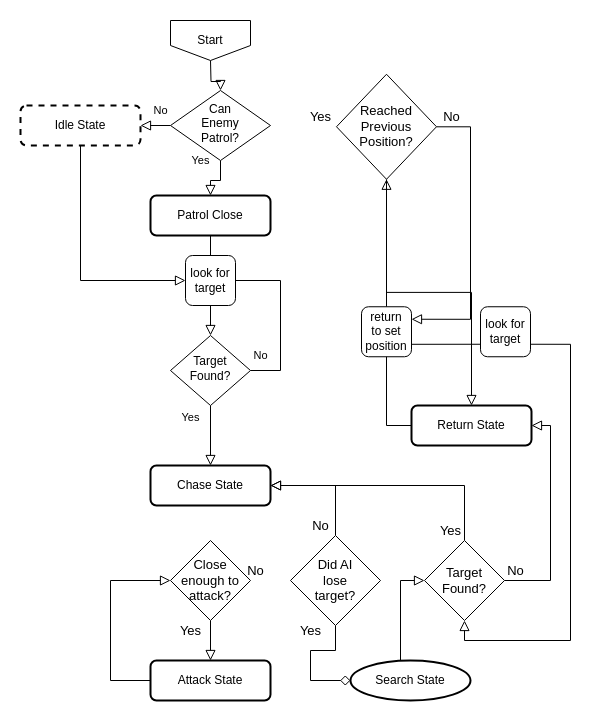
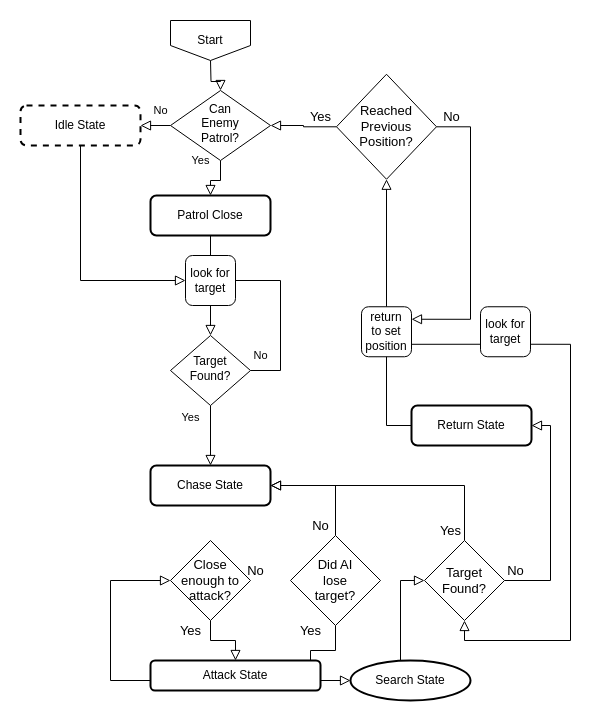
  <mxCell id="0" />
  <mxCell id="1" parent="0" />
  <mxCell id="2" value="" style="rounded=0;html=1;jettySize=auto;orthogonalLoop=1;fontSize=11;endArrow=block;endFill=0;endSize=8;strokeWidth=1;shadow=0;labelBackgroundColor=none;edgeStyle=orthogonalEdgeStyle;" parent="1" target="5" edge="1"><mxGeometry relative="1" as="geometry"><mxPoint x="210" y="60" as="sourcePoint" /></mxGeometry></mxCell>
  <mxCell id="3" value="Yes" style="rounded=0;html=1;jettySize=auto;orthogonalLoop=1;fontSize=11;endArrow=block;endFill=0;endSize=8;strokeWidth=1;shadow=0;labelBackgroundColor=none;edgeStyle=orthogonalEdgeStyle;entryX=0.5;entryY=0;entryDx=0;entryDy=0;" parent="1" source="5" target="14" edge="1"><mxGeometry x="-0.999" y="-20" relative="1" as="geometry"><mxPoint as="offset" /></mxGeometry></mxCell>
  <mxCell id="4" value="No" style="edgeStyle=orthogonalEdgeStyle;rounded=0;html=1;jettySize=auto;orthogonalLoop=1;fontSize=11;endArrow=block;endFill=0;endSize=8;strokeWidth=1;shadow=0;labelBackgroundColor=none;" parent="1" source="5" target="7" edge="1"><mxGeometry x="-0.6" y="-15" relative="1" as="geometry"><mxPoint as="offset" /></mxGeometry></mxCell>
  <mxCell id="5" value="&lt;div&gt;&lt;span&gt;Can&lt;/span&gt;&lt;/div&gt;&lt;div&gt;&lt;span&gt;Enemy&lt;/span&gt;&lt;/div&gt;&lt;div&gt;&lt;span&gt;Patrol?&lt;/span&gt;&lt;/div&gt;" style="rhombus;whiteSpace=wrap;html=1;shadow=0;fontFamily=Helvetica;fontSize=12;align=center;strokeWidth=1;spacing=6;spacingTop=-4;" parent="1" vertex="1"><mxGeometry x="170" y="90" width="100" height="70" as="geometry" /></mxCell>
  <mxCell id="6" style="edgeStyle=orthogonalEdgeStyle;rounded=0;orthogonalLoop=1;jettySize=auto;html=1;entryX=0;entryY=0.5;entryDx=0;entryDy=0;fontSize=13;endArrow=block;endFill=0;endSize=8;strokeWidth=1;" edge="1" parent="1" source="7" target="16"><mxGeometry relative="1" as="geometry"><Array as="points"><mxPoint x="80" y="280" /></Array></mxGeometry></mxCell>
  <mxCell id="7" value="Idle State" style="rounded=1;whiteSpace=wrap;html=1;fontSize=12;glass=0;strokeWidth=2;shadow=0;dashed=1;" parent="1" vertex="1"><mxGeometry x="20" y="105" width="120" height="40" as="geometry" /></mxCell>
  <mxCell id="8" value="No" style="rounded=0;html=1;jettySize=auto;orthogonalLoop=1;fontSize=11;endArrow=block;endFill=0;endSize=8;strokeWidth=1;shadow=0;labelBackgroundColor=none;edgeStyle=orthogonalEdgeStyle;" parent="1" source="10" target="11" edge="1"><mxGeometry x="-1" y="71" relative="1" as="geometry"><mxPoint x="-21" y="-50" as="offset" /></mxGeometry></mxCell>
  <mxCell id="9" value="Yes" style="edgeStyle=orthogonalEdgeStyle;rounded=0;html=1;jettySize=auto;orthogonalLoop=1;fontSize=11;endArrow=none;endFill=0;endSize=8;strokeWidth=1;shadow=0;labelBackgroundColor=none;exitX=1;exitY=0.5;exitDx=0;exitDy=0;startArrow=none;" parent="1" source="16" edge="1"><mxGeometry x="0.111" y="141" relative="1" as="geometry"><mxPoint x="121" y="140" as="offset" /><mxPoint x="210" y="255" as="targetPoint" /><Array as="points" /></mxGeometry></mxCell>
  <mxCell id="10" value="Target &lt;br&gt;Found?" style="rhombus;whiteSpace=wrap;html=1;shadow=0;fontFamily=Helvetica;fontSize=12;align=center;strokeWidth=1;spacing=6;spacingTop=-4;" parent="1" vertex="1"><mxGeometry x="170" y="335" width="80" height="70" as="geometry" /></mxCell>
  <mxCell id="11" value="Chase State" style="rounded=1;whiteSpace=wrap;html=1;fontSize=12;glass=0;strokeWidth=2;shadow=0;" parent="1" vertex="1"><mxGeometry x="150" y="465" width="120" height="40" as="geometry" /></mxCell>
  <mxCell id="12" value="Start" style="shape=offPageConnector;whiteSpace=wrap;html=1;" vertex="1" parent="1"><mxGeometry x="170" y="20" width="80" height="40" as="geometry" /></mxCell>
  <mxCell id="13" style="edgeStyle=orthogonalEdgeStyle;rounded=0;orthogonalLoop=1;jettySize=auto;html=1;endArrow=block;endFill=0;strokeWidth=1;endSize=8;startArrow=none;entryX=0.5;entryY=0;entryDx=0;entryDy=0;" edge="1" parent="1" source="16" target="10"><mxGeometry relative="1" as="geometry"><mxPoint x="230" y="330" as="targetPoint" /></mxGeometry></mxCell>
  <mxCell id="14" value="Patrol Close" style="rounded=1;whiteSpace=wrap;html=1;fontSize=12;glass=0;strokeWidth=2;shadow=0;" vertex="1" parent="1"><mxGeometry x="150" y="195" width="120" height="40" as="geometry" /></mxCell>
  <mxCell id="15" value="" style="edgeStyle=orthogonalEdgeStyle;rounded=0;orthogonalLoop=1;jettySize=auto;html=1;entryX=0.5;entryY=0;entryDx=0;entryDy=0;endArrow=none;endFill=0;strokeWidth=1;endSize=8;" edge="1" parent="1" source="14" target="16"><mxGeometry relative="1" as="geometry"><mxPoint x="210" y="235" as="sourcePoint" /><mxPoint x="210" y="335" as="targetPoint" /><Array as="points" /></mxGeometry></mxCell>
  <mxCell id="16" value="look for&lt;br&gt;target" style="rounded=1;whiteSpace=wrap;html=1;absoluteArcSize=1;arcSize=14;strokeWidth=1;align=center;" vertex="1" parent="1"><mxGeometry x="185" y="255" width="50" height="50" as="geometry" /></mxCell>
  <mxCell id="17" value="" style="edgeStyle=orthogonalEdgeStyle;rounded=0;html=1;jettySize=auto;orthogonalLoop=1;fontSize=11;endArrow=none;endFill=0;endSize=8;strokeWidth=1;shadow=0;labelBackgroundColor=none;exitX=1;exitY=0.5;exitDx=0;exitDy=0;entryX=1;entryY=0.5;entryDx=0;entryDy=0;" edge="1" parent="1" source="10" target="16"><mxGeometry x="-1" y="-75" relative="1" as="geometry"><mxPoint x="-60" y="-30" as="offset" /><mxPoint x="250" y="370" as="sourcePoint" /><mxPoint x="270" y="275" as="targetPoint" /><Array as="points"><mxPoint x="280" y="370" /><mxPoint x="280" y="280" /></Array></mxGeometry></mxCell>
  <mxCell id="18" style="edgeStyle=orthogonalEdgeStyle;rounded=0;orthogonalLoop=1;jettySize=auto;html=1;entryX=0.5;entryY=0;entryDx=0;entryDy=0;fontSize=13;endArrow=block;endFill=0;endSize=8;strokeWidth=1;" edge="1" parent="1" source="19" target="43"><mxGeometry relative="1" as="geometry" /></mxCell>
  <mxCell id="19" value="Close&lt;br&gt;enough to attack?" style="strokeWidth=1;html=1;shape=mxgraph.flowchart.decision;whiteSpace=wrap;fontSize=13;align=center;" vertex="1" parent="1"><mxGeometry x="170" y="540" width="80" height="80" as="geometry" /></mxCell>
  <mxCell id="20" value="Yes" style="text;html=1;resizable=0;autosize=1;align=center;verticalAlign=middle;points=[];fillColor=none;strokeColor=none;rounded=0;fontSize=13;" vertex="1" parent="1"><mxGeometry x="170" y="620" width="40" height="20" as="geometry" /></mxCell>
  <mxCell id="21" value="No" style="text;html=1;resizable=0;autosize=1;align=center;verticalAlign=middle;points=[];fillColor=none;strokeColor=none;rounded=0;fontSize=13;" vertex="1" parent="1"><mxGeometry x="240" y="560" width="30" height="20" as="geometry" /></mxCell>
  <mxCell id="22" style="edgeStyle=orthogonalEdgeStyle;rounded=0;orthogonalLoop=1;jettySize=auto;html=1;exitX=0.5;exitY=0;exitDx=0;exitDy=0;fontSize=13;endArrow=block;endFill=0;endSize=8;strokeWidth=1;entryX=0;entryY=0.5;entryDx=0;entryDy=0;entryPerimeter=0;" edge="1" parent="1" source="23" target="41"><mxGeometry relative="1" as="geometry"><mxPoint x="490" y="579.571" as="targetPoint" /><Array as="points"><mxPoint x="400" y="660" /><mxPoint x="400" y="580" /></Array></mxGeometry></mxCell>
  <mxCell id="23" value="Search State" style="ellipse;whiteSpace=wrap;html=1;fontSize=12;glass=0;strokeWidth=2;shadow=0;" vertex="1" parent="1"><mxGeometry x="350" y="660" width="120" height="40" as="geometry" /></mxCell>
  <mxCell id="24" style="edgeStyle=orthogonalEdgeStyle;rounded=0;orthogonalLoop=1;jettySize=auto;html=1;entryX=0.5;entryY=1;entryDx=0;entryDy=0;entryPerimeter=0;fontSize=13;endArrow=block;endFill=0;endSize=8;strokeWidth=1;startArrow=none;" edge="1" parent="1" source="29" target="28"><mxGeometry relative="1" as="geometry" /></mxCell>
  <mxCell id="25" value="Return State" style="rounded=1;whiteSpace=wrap;html=1;fontSize=12;glass=0;strokeWidth=2;shadow=0;" vertex="1" parent="1"><mxGeometry x="411" y="405" width="120" height="40" as="geometry" /></mxCell>
- <mxCell id="26" style="edgeStyle=orthogonalEdgeStyle;rounded=0;orthogonalLoop=1;jettySize=auto;html=1;fontSize=13;endArrow=block;endFill=0;endSize=8;strokeWidth=1;" edge="1" parent="1" source="28" target="25"><mxGeometry relative="1" as="geometry" /></mxCell>
+ <mxCell id="26" style="edgeStyle=orthogonalEdgeStyle;rounded=0;orthogonalLoop=1;jettySize=auto;html=1;entryX=1;entryY=0.5;entryDx=0;entryDy=0;fontSize=13;endArrow=block;endFill=0;endSize=8;strokeWidth=1;" edge="1" parent="1" source="28" target="5"><mxGeometry relative="1" as="geometry" /></mxCell>
  <mxCell id="27" style="edgeStyle=orthogonalEdgeStyle;rounded=0;orthogonalLoop=1;jettySize=auto;html=1;fontSize=13;endArrow=block;endFill=0;endSize=8;strokeWidth=1;entryX=1;entryY=0.25;entryDx=0;entryDy=0;" edge="1" parent="1" source="28" target="29"><mxGeometry relative="1" as="geometry"><mxPoint x="476" y="341.25" as="targetPoint" /><Array as="points"><mxPoint x="470" y="126" /><mxPoint x="470" y="319" /></Array></mxGeometry></mxCell>
  <mxCell id="28" value="Reached Previous Position?" style="strokeWidth=1;html=1;shape=mxgraph.flowchart.decision;whiteSpace=wrap;fontSize=13;align=center;" vertex="1" parent="1"><mxGeometry x="336" y="73.75" width="100" height="105" as="geometry" /></mxCell>
  <mxCell id="29" value="return &lt;br&gt;to set position" style="rounded=1;whiteSpace=wrap;html=1;absoluteArcSize=1;arcSize=14;strokeWidth=1;align=center;" vertex="1" parent="1"><mxGeometry x="361" y="306.25" width="50" height="50" as="geometry" /></mxCell>
  <mxCell id="30" value="" style="edgeStyle=orthogonalEdgeStyle;rounded=0;orthogonalLoop=1;jettySize=auto;html=1;entryX=0.5;entryY=1;entryDx=0;entryDy=0;entryPerimeter=0;fontSize=13;endArrow=none;endFill=0;endSize=8;strokeWidth=1;" edge="1" parent="1" source="25" target="29"><mxGeometry relative="1" as="geometry"><mxPoint x="590" y="400" as="sourcePoint" /><mxPoint x="590" y="267.5" as="targetPoint" /><Array as="points"><mxPoint x="386" y="425" /></Array></mxGeometry></mxCell>
  <mxCell id="31" value="No" style="text;html=1;resizable=0;autosize=1;align=center;verticalAlign=middle;points=[];fillColor=none;strokeColor=none;rounded=0;fontSize=13;" vertex="1" parent="1"><mxGeometry x="500" y="560" width="30" height="20" as="geometry" /></mxCell>
  <mxCell id="32" value="Yes" style="text;html=1;resizable=0;autosize=1;align=center;verticalAlign=middle;points=[];fillColor=none;strokeColor=none;rounded=0;fontSize=13;" vertex="1" parent="1"><mxGeometry x="430" y="520" width="40" height="20" as="geometry" /></mxCell>
  <mxCell id="33" value="Yes" style="text;html=1;resizable=0;autosize=1;align=center;verticalAlign=middle;points=[];fillColor=none;strokeColor=none;rounded=0;fontSize=13;" vertex="1" parent="1"><mxGeometry x="300" y="106.25" width="40" height="20" as="geometry" /></mxCell>
  <mxCell id="34" value="No" style="text;html=1;resizable=0;autosize=1;align=center;verticalAlign=middle;points=[];fillColor=none;strokeColor=none;rounded=0;fontSize=13;" vertex="1" parent="1"><mxGeometry x="436" y="106.25" width="30" height="20" as="geometry" /></mxCell>
  <mxCell id="35" style="edgeStyle=orthogonalEdgeStyle;rounded=0;orthogonalLoop=1;jettySize=auto;html=1;fontSize=13;endArrow=block;endFill=0;endSize=8;strokeWidth=1;entryX=1;entryY=0.5;entryDx=0;entryDy=0;exitX=0.5;exitY=0;exitDx=0;exitDy=0;exitPerimeter=0;" edge="1" parent="1" source="37" target="11"><mxGeometry relative="1" as="geometry"><mxPoint x="310" y="480" as="targetPoint" /><Array as="points"><mxPoint x="335" y="485" /></Array></mxGeometry></mxCell>
- <mxCell id="36" value="" style="edgeStyle=orthogonalEdgeStyle;rounded=0;orthogonalLoop=1;jettySize=auto;html=1;fontSize=13;endArrow=diamond;endFill=0;endSize=8;strokeWidth=1;entryX=0;entryY=0.5;entryDx=0;entryDy=0;exitX=0.5;exitY=1;exitDx=0;exitDy=0;exitPerimeter=0;" edge="1" parent="1" source="37" target="23"><mxGeometry relative="1" as="geometry"><Array as="points"><mxPoint x="335" y="650" /><mxPoint x="310" y="650" /><mxPoint x="310" y="680" /></Array></mxGeometry></mxCell>
+ <mxCell id="36" value="" style="edgeStyle=orthogonalEdgeStyle;rounded=0;orthogonalLoop=1;jettySize=auto;html=1;fontSize=13;endArrow=block;endFill=0;endSize=8;strokeWidth=1;entryX=0;entryY=0.5;entryDx=0;entryDy=0;exitX=0.5;exitY=1;exitDx=0;exitDy=0;exitPerimeter=0;" edge="1" parent="1" source="37" target="23"><mxGeometry relative="1" as="geometry"><Array as="points"><mxPoint x="335" y="650" /><mxPoint x="310" y="650" /><mxPoint x="310" y="680" /></Array></mxGeometry></mxCell>
  <mxCell id="37" value="Did AI &lt;br&gt;lose &lt;br&gt;target?" style="strokeWidth=1;html=1;shape=mxgraph.flowchart.decision;whiteSpace=wrap;fontSize=13;align=center;" vertex="1" parent="1"><mxGeometry x="290" y="535" width="90" height="90" as="geometry" /></mxCell>
  <mxCell id="38" style="edgeStyle=orthogonalEdgeStyle;rounded=0;orthogonalLoop=1;jettySize=auto;html=1;fontSize=13;endArrow=block;endFill=0;endSize=8;strokeWidth=1;exitX=0.5;exitY=0;exitDx=0;exitDy=0;exitPerimeter=0;" edge="1" parent="1" source="41" target="11"><mxGeometry relative="1" as="geometry"><mxPoint x="600" y="540" as="sourcePoint" /><mxPoint x="270" y="485" as="targetPoint" /><Array as="points"><mxPoint x="464" y="485" /></Array></mxGeometry></mxCell>
  <mxCell id="39" style="edgeStyle=orthogonalEdgeStyle;rounded=0;orthogonalLoop=1;jettySize=auto;html=1;exitX=1;exitY=0.5;exitDx=0;exitDy=0;exitPerimeter=0;fontSize=13;endArrow=block;endFill=0;endSize=8;strokeWidth=1;entryX=1;entryY=0.5;entryDx=0;entryDy=0;startArrow=none;" edge="1" parent="1" source="41" target="25"><mxGeometry relative="1" as="geometry"><mxPoint x="530" y="460" as="targetPoint" /><mxPoint x="540" y="580" as="sourcePoint" /><Array as="points"><mxPoint x="550" y="580" /><mxPoint x="550" y="425" /></Array></mxGeometry></mxCell>
  <mxCell id="40" style="edgeStyle=orthogonalEdgeStyle;rounded=0;orthogonalLoop=1;jettySize=auto;html=1;fontSize=13;endArrow=block;endFill=0;endSize=8;strokeWidth=1;entryX=0.5;entryY=1;entryDx=0;entryDy=0;entryPerimeter=0;startArrow=none;exitX=1;exitY=0.75;exitDx=0;exitDy=0;" edge="1" parent="1" source="46" target="41"><mxGeometry relative="1" as="geometry"><mxPoint x="600" y="620" as="targetPoint" /><mxPoint x="411" y="342" as="sourcePoint" /><Array as="points"><mxPoint x="570" y="344" /><mxPoint x="570" y="640" /><mxPoint x="464" y="640" /></Array></mxGeometry></mxCell>
  <mxCell id="41" value="Target&lt;br&gt;Found?" style="strokeWidth=1;html=1;shape=mxgraph.flowchart.decision;whiteSpace=wrap;fontSize=13;align=center;" vertex="1" parent="1"><mxGeometry x="424" y="540" width="80" height="80" as="geometry" /></mxCell>
  <mxCell id="42" style="edgeStyle=orthogonalEdgeStyle;rounded=0;orthogonalLoop=1;jettySize=auto;html=1;entryX=0;entryY=0.5;entryDx=0;entryDy=0;entryPerimeter=0;fontSize=13;endArrow=block;endFill=0;endSize=8;strokeWidth=1;" edge="1" parent="1" source="43" target="19"><mxGeometry relative="1" as="geometry"><Array as="points"><mxPoint x="110" y="680" /><mxPoint x="110" y="580" /></Array></mxGeometry></mxCell>
- <mxCell id="43" value="Attack State" style="rounded=1;whiteSpace=wrap;html=1;fontSize=12;glass=0;strokeWidth=2;shadow=0;" vertex="1" parent="1"><mxGeometry x="150" y="660" width="120" height="40" as="geometry" /></mxCell>
+ <mxCell id="43" value="Attack State" style="rounded=1;whiteSpace=wrap;html=1;fontSize=12;glass=0;strokeWidth=2;shadow=0;" vertex="1" parent="1"><mxGeometry x="150" y="660" width="170" height="30" as="geometry" /></mxCell>
  <mxCell id="44" value="Yes" style="text;html=1;resizable=0;autosize=1;align=center;verticalAlign=middle;points=[];fillColor=none;strokeColor=none;rounded=0;fontSize=13;" vertex="1" parent="1"><mxGeometry x="290" y="620" width="40" height="20" as="geometry" /></mxCell>
  <mxCell id="45" value="No" style="text;html=1;resizable=0;autosize=1;align=center;verticalAlign=middle;points=[];fillColor=none;strokeColor=none;rounded=0;fontSize=13;" vertex="1" parent="1"><mxGeometry x="305" y="515" width="30" height="20" as="geometry" /></mxCell>
  <mxCell id="46" value="look for&lt;br&gt;target" style="rounded=1;whiteSpace=wrap;html=1;absoluteArcSize=1;arcSize=14;strokeWidth=1;align=center;" vertex="1" parent="1"><mxGeometry x="480" y="306.25" width="50" height="50" as="geometry" /></mxCell>
  <mxCell id="47" value="" style="edgeStyle=orthogonalEdgeStyle;rounded=0;orthogonalLoop=1;jettySize=auto;html=1;fontSize=13;endArrow=none;endFill=0;endSize=8;strokeWidth=1;startArrow=none;entryX=0;entryY=0.75;entryDx=0;entryDy=0;" edge="1" parent="1" target="46"><mxGeometry relative="1" as="geometry"><mxPoint x="490" y="344" as="targetPoint" /><mxPoint x="411" y="342" as="sourcePoint" /><Array as="points"><mxPoint x="411" y="344" /></Array></mxGeometry></mxCell>
